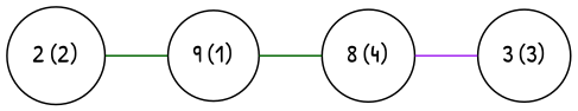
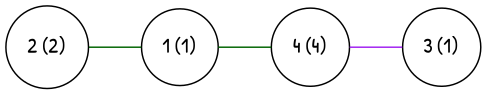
  graph {
    fontname="Patrick Hand"
    rankdir=LR
    node [fontname="Patrick Hand" shape=circle]
    edge [color=darkgreen fontname="Patrick Hand"]
-   n1 [label="9 (1)"]
-   n2 [label="8 (4)"]
+   n1 [label="1 (1)"]
+   n2 [label="4 (4)"]
    n3 [label="2 (2)"]
-   n4 [label="3 (3)"]
+   n4 [label="3 (1)"]
    n1 -- n2
    n2 -- n4 [color=purple]
    n3 -- n1
  }
